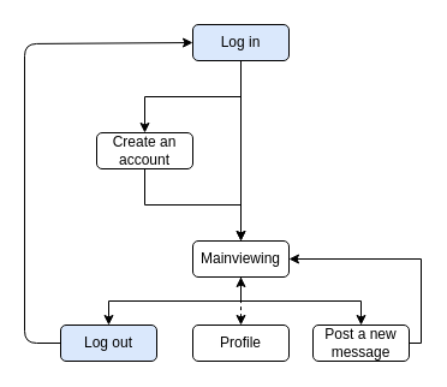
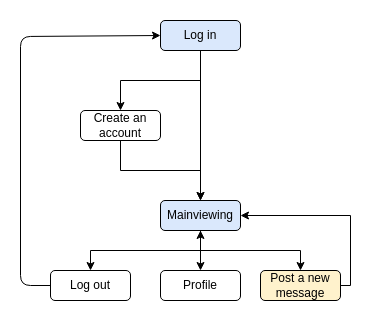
  <mxCell id="0" />
  <mxCell id="1" parent="0" />
  <mxCell id="2" value="" style="edgeStyle=orthogonalEdgeStyle;rounded=0;orthogonalLoop=1;jettySize=auto;html=1;" edge="1" parent="1" source="4" target="13"><mxGeometry relative="1" as="geometry" /></mxCell>
  <mxCell id="3" value="" style="edgeStyle=orthogonalEdgeStyle;rounded=0;orthogonalLoop=1;jettySize=auto;html=1;" edge="1" parent="1" source="4" target="7"><mxGeometry relative="1" as="geometry" /></mxCell>
  <mxCell id="4" value="Log in" style="rounded=1;whiteSpace=wrap;html=1;fillColor=#dae8fc;" vertex="1" parent="1"><mxGeometry x="160" y="20" width="80" height="30" as="geometry" /></mxCell>
  <mxCell id="5" value="" style="edgeStyle=orthogonalEdgeStyle;rounded=0;orthogonalLoop=1;jettySize=auto;html=1;" edge="1" parent="1" source="7" target="11"><mxGeometry relative="1" as="geometry"><Array as="points"><mxPoint x="200" y="250" /><mxPoint x="90" y="250" /></Array></mxGeometry></mxCell>
  <mxCell id="6" value="" style="edgeStyle=orthogonalEdgeStyle;rounded=0;orthogonalLoop=1;jettySize=auto;html=1;entryX=0.5;entryY=0;entryDx=0;entryDy=0;" edge="1" parent="1" source="7" target="10"><mxGeometry relative="1" as="geometry"><Array as="points"><mxPoint x="200" y="250" /><mxPoint x="300" y="250" /><mxPoint x="300" y="270" /></Array></mxGeometry></mxCell>
- <mxCell id="7" value="Mainviewing" style="rounded=1;whiteSpace=wrap;html=1;" vertex="1" parent="1"><mxGeometry x="160" y="200" width="80" height="30" as="geometry" /></mxCell>
+ <mxCell id="7" value="Mainviewing" style="rounded=1;whiteSpace=wrap;html=1;fillColor=#dae8fc;" vertex="1" parent="1"><mxGeometry x="160" y="200" width="80" height="30" as="geometry" /></mxCell>
  <mxCell id="8" value="Profile" style="rounded=1;whiteSpace=wrap;html=1;" vertex="1" parent="1"><mxGeometry x="160" y="270" width="80" height="30" as="geometry" /></mxCell>
  <mxCell id="9" value="" style="edgeStyle=orthogonalEdgeStyle;rounded=0;orthogonalLoop=1;jettySize=auto;html=1;entryX=1;entryY=0.5;entryDx=0;entryDy=0;" edge="1" parent="1" source="10" target="7"><mxGeometry relative="1" as="geometry"><mxPoint x="400" y="285" as="targetPoint" /><Array as="points"><mxPoint x="350" y="285" /><mxPoint x="350" y="215" /></Array></mxGeometry></mxCell>
- <mxCell id="10" value="Post a new message" style="rounded=1;whiteSpace=wrap;html=1;" vertex="1" parent="1"><mxGeometry x="260" y="270" width="80" height="30" as="geometry" /></mxCell>
- <mxCell id="11" value="Log out" style="rounded=1;whiteSpace=wrap;html=1;fillColor=#dae8fc;" vertex="1" parent="1"><mxGeometry x="50" y="270" width="80" height="30" as="geometry" /></mxCell>
+ <mxCell id="10" value="Post a new message" style="rounded=1;whiteSpace=wrap;html=1;fillColor=#fff2cc;" vertex="1" parent="1"><mxGeometry x="260" y="270" width="80" height="30" as="geometry" /></mxCell>
+ <mxCell id="11" value="Log out" style="rounded=1;whiteSpace=wrap;html=1;" vertex="1" parent="1"><mxGeometry x="50" y="270" width="80" height="30" as="geometry" /></mxCell>
  <mxCell id="12" value="" style="edgeStyle=orthogonalEdgeStyle;rounded=0;orthogonalLoop=1;jettySize=auto;html=1;entryX=0.5;entryY=0;entryDx=0;entryDy=0;" edge="1" parent="1" source="13" target="7"><mxGeometry relative="1" as="geometry"><mxPoint x="120" y="200" as="targetPoint" /></mxGeometry></mxCell>
  <mxCell id="13" value="Create an account" style="rounded=1;whiteSpace=wrap;html=1;" vertex="1" parent="1"><mxGeometry x="80" y="110" width="80" height="30" as="geometry" /></mxCell>
  <mxCell id="14" value="" style="endArrow=classic;html=1;exitX=0;exitY=0.5;exitDx=0;exitDy=0;entryX=0;entryY=0.5;entryDx=0;entryDy=0;" edge="1" parent="1" source="11" target="4"><mxGeometry width="50" height="50" relative="1" as="geometry"><mxPoint x="20" y="285" as="sourcePoint" /><mxPoint x="157" y="36" as="targetPoint" /><Array as="points"><mxPoint x="20" y="285" /><mxPoint x="20" y="36" /></Array></mxGeometry></mxCell>
- <mxCell id="15" value="" style="endArrow=classic;startArrow=classic;html=1;entryX=0.5;entryY=1;entryDx=0;entryDy=0;exitX=0.5;exitY=0;exitDx=0;exitDy=0;dashed=1;" edge="1" parent="1" source="8" target="7"><mxGeometry width="50" height="50" relative="1" as="geometry"><mxPoint x="10" y="370" as="sourcePoint" /><mxPoint x="60" y="320" as="targetPoint" /></mxGeometry></mxCell>
+ <mxCell id="15" value="" style="endArrow=classic;startArrow=classic;html=1;entryX=0.5;entryY=1;entryDx=0;entryDy=0;exitX=0.5;exitY=0;exitDx=0;exitDy=0;" edge="1" parent="1" source="8" target="7"><mxGeometry width="50" height="50" relative="1" as="geometry"><mxPoint x="10" y="370" as="sourcePoint" /><mxPoint x="60" y="320" as="targetPoint" /></mxGeometry></mxCell>
